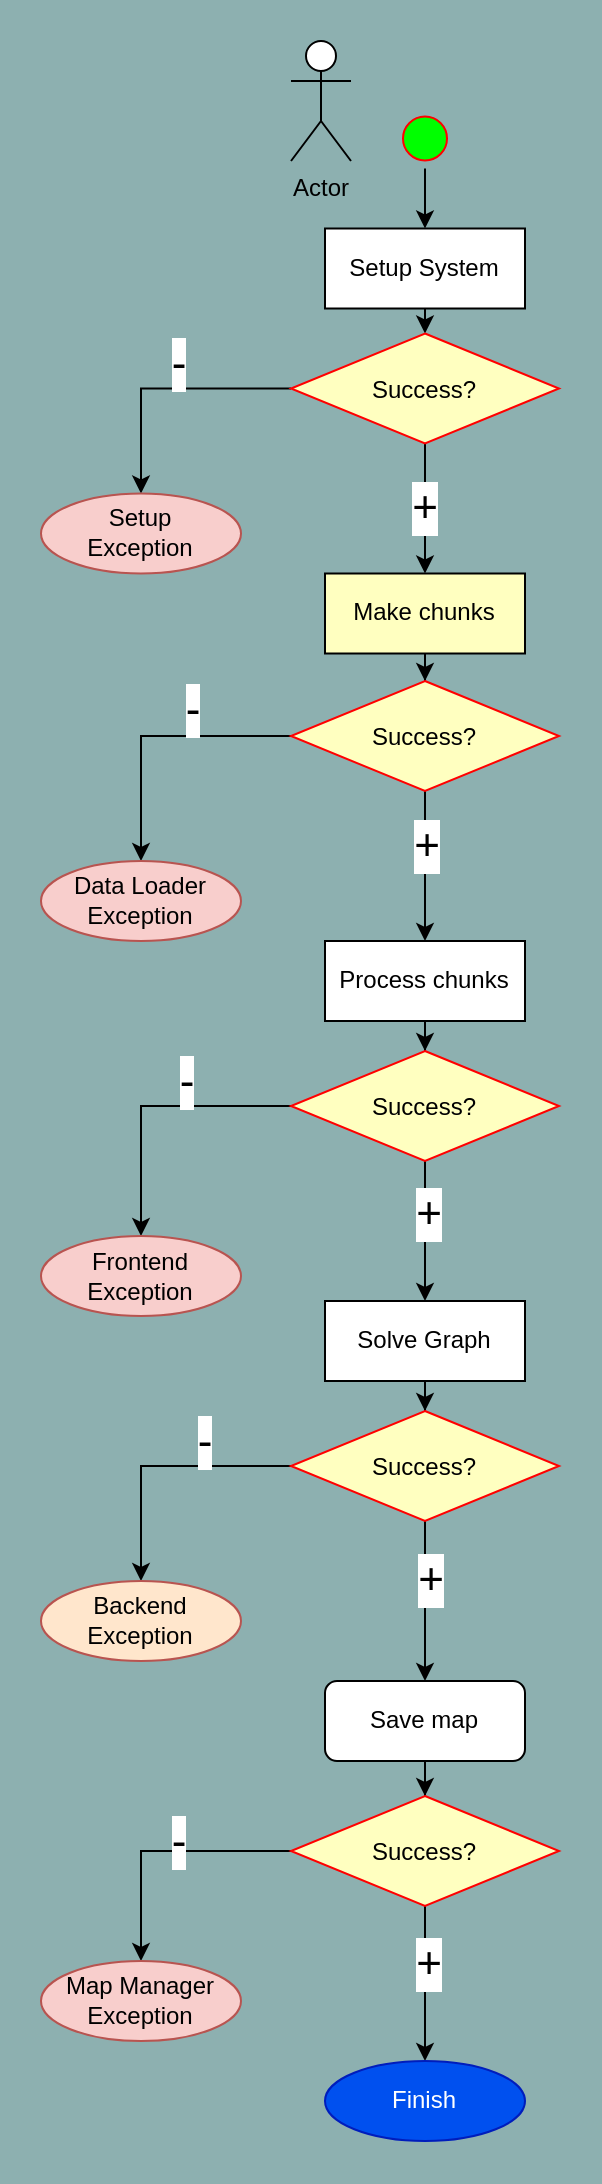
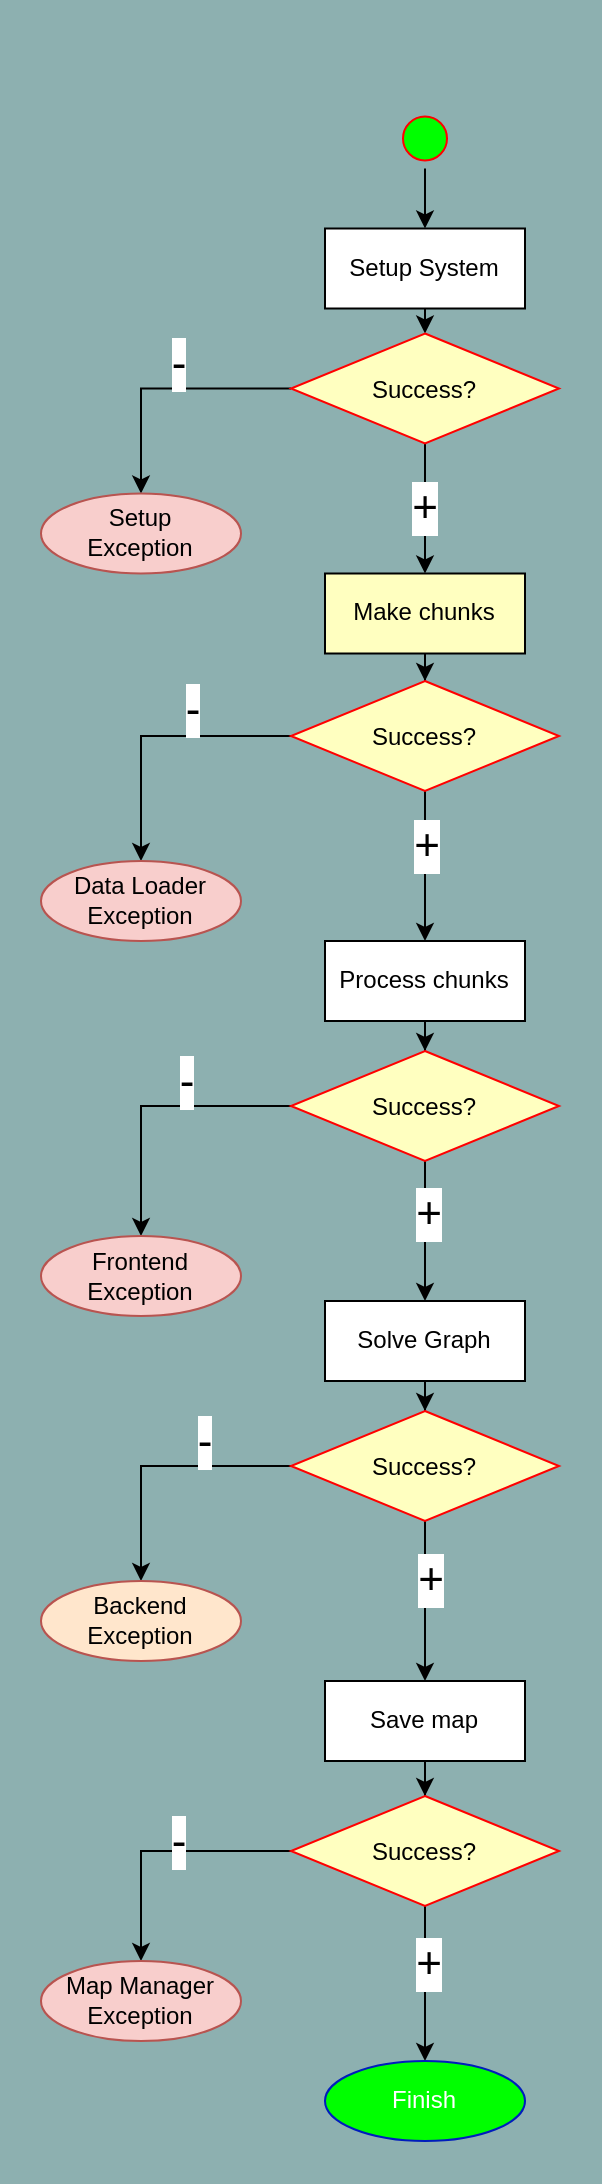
  <mxCell id="0" />
  <mxCell id="1" parent="0" />
  <mxCell id="2" style="edgeStyle=orthogonalEdgeStyle;rounded=0;orthogonalLoop=1;jettySize=auto;html=1;exitX=0.5;exitY=1;exitDx=0;exitDy=0;entryX=0.5;entryY=0;entryDx=0;entryDy=0;" edge="1" parent="1" source="3" target="10"><mxGeometry relative="1" as="geometry" /></mxCell>
  <mxCell id="3" value="Setup System" style="whiteSpace=wrap;html=1;align=center;" vertex="1" parent="1"><mxGeometry x="162" y="113.75" width="100" height="40" as="geometry" /></mxCell>
- <mxCell id="4" value="Actor" style="shape=umlActor;verticalLabelPosition=bottom;verticalAlign=top;html=1;" vertex="1" parent="1"><mxGeometry x="145" y="20" width="30" height="60" as="geometry" /></mxCell>
  <mxCell id="5" style="edgeStyle=orthogonalEdgeStyle;rounded=0;orthogonalLoop=1;jettySize=auto;html=1;exitX=0.5;exitY=1;exitDx=0;exitDy=0;entryX=0.5;entryY=0;entryDx=0;entryDy=0;" edge="1" parent="1" source="6" target="3"><mxGeometry relative="1" as="geometry" /></mxCell>
  <mxCell id="6" value="" style="ellipse;shape=startState;fillColor=#00FF00;strokeColor=#ff0000;fontColor=#000000;" vertex="1" parent="1"><mxGeometry x="197" y="53.75" width="30" height="30" as="geometry" /></mxCell>
  <mxCell id="7" value="&lt;font style=&quot;font-size: 22px;&quot;&gt;+&lt;/font&gt;" style="edgeStyle=orthogonalEdgeStyle;rounded=0;orthogonalLoop=1;jettySize=auto;html=1;exitX=0.5;exitY=1;exitDx=0;exitDy=0;entryX=0.5;entryY=0;entryDx=0;entryDy=0;" edge="1" parent="1" source="10" target="12"><mxGeometry relative="1" as="geometry" /></mxCell>
  <mxCell id="8" style="edgeStyle=orthogonalEdgeStyle;rounded=0;orthogonalLoop=1;jettySize=auto;html=1;exitX=0;exitY=0.5;exitDx=0;exitDy=0;entryX=0.5;entryY=0;entryDx=0;entryDy=0;" edge="1" parent="1" source="10" target="13"><mxGeometry relative="1" as="geometry"><mxPoint x="70" y="281.25" as="targetPoint" /></mxGeometry></mxCell>
  <mxCell id="9" value="&lt;font style=&quot;font-size: 22px;&quot;&gt;-&lt;/font&gt;" style="edgeLabel;html=1;align=center;verticalAlign=middle;resizable=0;points=[];" vertex="1" connectable="0" parent="8"><mxGeometry x="-0.103" relative="1" as="geometry"><mxPoint y="-12" as="offset" /></mxGeometry></mxCell>
  <mxCell id="10" value="Success?" style="rhombus;fillColor=#ffffc0;strokeColor=#ff0000;" vertex="1" parent="1"><mxGeometry x="145" y="166.25" width="134" height="55" as="geometry" /></mxCell>
  <mxCell id="11" style="edgeStyle=orthogonalEdgeStyle;rounded=0;orthogonalLoop=1;jettySize=auto;html=1;entryX=0.5;entryY=0;entryDx=0;entryDy=0;" edge="1" parent="1" source="12" target="18"><mxGeometry relative="1" as="geometry" /></mxCell>
  <mxCell id="12" value="Make chunks" style="whiteSpace=wrap;html=1;align=center;fillColor=#ffffc0;" vertex="1" parent="1"><mxGeometry x="162" y="286.25" width="100" height="40" as="geometry" /></mxCell>
  <mxCell id="13" value="Setup&lt;br&gt;Exception" style="ellipse;whiteSpace=wrap;html=1;align=center;fillColor=#f8cecc;strokeColor=#b85450;" vertex="1" parent="1"><mxGeometry x="20" y="246.25" width="100" height="40" as="geometry" /></mxCell>
  <mxCell id="14" style="edgeStyle=orthogonalEdgeStyle;rounded=0;orthogonalLoop=1;jettySize=auto;html=1;entryX=0.5;entryY=0;entryDx=0;entryDy=0;" edge="1" parent="1" source="18" target="20"><mxGeometry relative="1" as="geometry" /></mxCell>
  <mxCell id="15" value="&lt;font style=&quot;font-size: 22px;&quot;&gt;+&lt;/font&gt;" style="edgeLabel;html=1;align=center;verticalAlign=middle;resizable=0;points=[];" vertex="1" connectable="0" parent="14"><mxGeometry x="-0.289" relative="1" as="geometry"><mxPoint as="offset" /></mxGeometry></mxCell>
  <mxCell id="16" style="edgeStyle=orthogonalEdgeStyle;rounded=0;orthogonalLoop=1;jettySize=auto;html=1;entryX=0.5;entryY=0;entryDx=0;entryDy=0;" edge="1" parent="1" source="18" target="21"><mxGeometry relative="1" as="geometry" /></mxCell>
  <mxCell id="17" value="&lt;font style=&quot;font-size: 22px;&quot;&gt;-&lt;/font&gt;" style="edgeLabel;html=1;align=center;verticalAlign=middle;resizable=0;points=[];" vertex="1" connectable="0" parent="16"><mxGeometry x="-0.266" y="1" relative="1" as="geometry"><mxPoint y="-14" as="offset" /></mxGeometry></mxCell>
  <mxCell id="18" value="Success?" style="rhombus;fillColor=#ffffc0;strokeColor=#ff0000;" vertex="1" parent="1"><mxGeometry x="145" y="340" width="134" height="55" as="geometry" /></mxCell>
  <mxCell id="19" style="edgeStyle=orthogonalEdgeStyle;rounded=0;orthogonalLoop=1;jettySize=auto;html=1;entryX=0.5;entryY=0;entryDx=0;entryDy=0;" edge="1" parent="1" source="20" target="26"><mxGeometry relative="1" as="geometry" /></mxCell>
  <mxCell id="20" value="Process chunks" style="whiteSpace=wrap;html=1;align=center;" vertex="1" parent="1"><mxGeometry x="162" y="470" width="100" height="40" as="geometry" /></mxCell>
  <mxCell id="21" value="Data Loader&lt;br&gt;Exception" style="ellipse;whiteSpace=wrap;html=1;align=center;fillColor=#f8cecc;strokeColor=#b85450;" vertex="1" parent="1"><mxGeometry x="20" y="430" width="100" height="40" as="geometry" /></mxCell>
  <mxCell id="22" style="edgeStyle=orthogonalEdgeStyle;rounded=0;orthogonalLoop=1;jettySize=auto;html=1;entryX=0.5;entryY=0;entryDx=0;entryDy=0;" edge="1" parent="1" source="26" target="28"><mxGeometry relative="1" as="geometry" /></mxCell>
  <mxCell id="23" value="&lt;font style=&quot;font-size: 22px;&quot;&gt;+&lt;/font&gt;" style="edgeLabel;html=1;align=center;verticalAlign=middle;resizable=0;points=[];" vertex="1" connectable="0" parent="22"><mxGeometry x="-0.259" y="1" relative="1" as="geometry"><mxPoint as="offset" /></mxGeometry></mxCell>
  <mxCell id="24" style="edgeStyle=orthogonalEdgeStyle;rounded=0;orthogonalLoop=1;jettySize=auto;html=1;entryX=0.5;entryY=0;entryDx=0;entryDy=0;" edge="1" parent="1" source="26" target="29"><mxGeometry relative="1" as="geometry" /></mxCell>
  <mxCell id="25" value="&lt;font style=&quot;font-size: 22px;&quot;&gt;-&lt;/font&gt;" style="edgeLabel;html=1;align=center;verticalAlign=middle;resizable=0;points=[];" vertex="1" connectable="0" parent="24"><mxGeometry x="-0.236" y="1" relative="1" as="geometry"><mxPoint y="-13" as="offset" /></mxGeometry></mxCell>
  <mxCell id="26" value="Success?" style="rhombus;fillColor=#ffffc0;strokeColor=#ff0000;" vertex="1" parent="1"><mxGeometry x="145" y="525" width="134" height="55" as="geometry" /></mxCell>
  <mxCell id="27" style="edgeStyle=orthogonalEdgeStyle;rounded=0;orthogonalLoop=1;jettySize=auto;html=1;entryX=0.5;entryY=0;entryDx=0;entryDy=0;" edge="1" parent="1" source="28" target="34"><mxGeometry relative="1" as="geometry" /></mxCell>
  <mxCell id="28" value="Solve Graph" style="whiteSpace=wrap;html=1;align=center;" vertex="1" parent="1"><mxGeometry x="162" y="650" width="100" height="40" as="geometry" /></mxCell>
  <mxCell id="29" value="Frontend&lt;br&gt;Exception" style="ellipse;whiteSpace=wrap;html=1;align=center;fillColor=#f8cecc;strokeColor=#b85450;" vertex="1" parent="1"><mxGeometry x="20" y="617.5" width="100" height="40" as="geometry" /></mxCell>
  <mxCell id="30" style="edgeStyle=orthogonalEdgeStyle;rounded=0;orthogonalLoop=1;jettySize=auto;html=1;entryX=0.5;entryY=0;entryDx=0;entryDy=0;" edge="1" parent="1" source="34" target="36"><mxGeometry relative="1" as="geometry" /></mxCell>
  <mxCell id="31" value="&lt;font style=&quot;font-size: 22px;&quot;&gt;+&lt;/font&gt;" style="edgeLabel;html=1;align=center;verticalAlign=middle;resizable=0;points=[];" vertex="1" connectable="0" parent="30"><mxGeometry x="-0.275" y="2" relative="1" as="geometry"><mxPoint as="offset" /></mxGeometry></mxCell>
  <mxCell id="32" style="edgeStyle=orthogonalEdgeStyle;rounded=0;orthogonalLoop=1;jettySize=auto;html=1;entryX=0.5;entryY=0;entryDx=0;entryDy=0;" edge="1" parent="1" source="34" target="37"><mxGeometry relative="1" as="geometry" /></mxCell>
  <mxCell id="33" value="&lt;font style=&quot;font-size: 22px;&quot;&gt;-&lt;/font&gt;" style="edgeLabel;html=1;align=center;verticalAlign=middle;resizable=0;points=[];" vertex="1" connectable="0" parent="32"><mxGeometry x="-0.278" y="2" relative="1" as="geometry"><mxPoint x="4" y="-14" as="offset" /></mxGeometry></mxCell>
  <mxCell id="34" value="Success?" style="rhombus;fillColor=#ffffc0;strokeColor=#ff0000;" vertex="1" parent="1"><mxGeometry x="145" y="705" width="134" height="55" as="geometry" /></mxCell>
  <mxCell id="35" style="edgeStyle=orthogonalEdgeStyle;rounded=0;orthogonalLoop=1;jettySize=auto;html=1;entryX=0.5;entryY=0;entryDx=0;entryDy=0;" edge="1" parent="1" source="36" target="42"><mxGeometry relative="1" as="geometry" /></mxCell>
- <mxCell id="36" value="Save map" style="whiteSpace=wrap;html=1;align=center;rounded=1;" vertex="1" parent="1"><mxGeometry x="162" y="840" width="100" height="40" as="geometry" /></mxCell>
+ <mxCell id="36" value="Save map" style="whiteSpace=wrap;html=1;align=center;" vertex="1" parent="1"><mxGeometry x="162" y="840" width="100" height="40" as="geometry" /></mxCell>
  <mxCell id="37" value="Backend&lt;br&gt;Exception" style="ellipse;whiteSpace=wrap;html=1;align=center;fillColor=#ffe6cc;strokeColor=#b85450;" vertex="1" parent="1"><mxGeometry x="20" y="790" width="100" height="40" as="geometry" /></mxCell>
  <mxCell id="38" style="edgeStyle=orthogonalEdgeStyle;rounded=0;orthogonalLoop=1;jettySize=auto;html=1;entryX=0.5;entryY=0;entryDx=0;entryDy=0;" edge="1" parent="1" source="42" target="43"><mxGeometry relative="1" as="geometry" /></mxCell>
  <mxCell id="39" value="&lt;font style=&quot;font-size: 22px;&quot;&gt;+&lt;/font&gt;" style="edgeLabel;html=1;align=center;verticalAlign=middle;resizable=0;points=[];" vertex="1" connectable="0" parent="38"><mxGeometry x="-0.258" y="1" relative="1" as="geometry"><mxPoint as="offset" /></mxGeometry></mxCell>
  <mxCell id="40" style="edgeStyle=orthogonalEdgeStyle;rounded=0;orthogonalLoop=1;jettySize=auto;html=1;entryX=0.5;entryY=0;entryDx=0;entryDy=0;" edge="1" parent="1" source="42" target="44"><mxGeometry relative="1" as="geometry" /></mxCell>
  <mxCell id="41" value="&lt;font style=&quot;font-size: 22px;&quot;&gt;-&lt;/font&gt;" style="edgeLabel;html=1;align=center;verticalAlign=middle;resizable=0;points=[];" vertex="1" connectable="0" parent="40"><mxGeometry x="-0.121" y="1" relative="1" as="geometry"><mxPoint y="-6" as="offset" /></mxGeometry></mxCell>
  <mxCell id="42" value="Success?" style="rhombus;fillColor=#ffffc0;strokeColor=#ff0000;" vertex="1" parent="1"><mxGeometry x="145" y="897.5" width="134" height="55" as="geometry" /></mxCell>
- <mxCell id="43" value="Finish" style="ellipse;whiteSpace=wrap;html=1;align=center;fillColor=#0050ef;strokeColor=#001DBC;fontColor=#ffffff;" vertex="1" parent="1"><mxGeometry x="162" y="1030" width="100" height="40" as="geometry" /></mxCell>
+ <mxCell id="43" value="Finish" style="ellipse;whiteSpace=wrap;html=1;align=center;fillColor=#00ff00;strokeColor=#001DBC;fontColor=#ffffff;" vertex="1" parent="1"><mxGeometry x="162" y="1030" width="100" height="40" as="geometry" /></mxCell>
  <mxCell id="44" value="Map Manager&lt;br&gt;Exception" style="ellipse;whiteSpace=wrap;html=1;align=center;fillColor=#f8cecc;strokeColor=#b85450;" vertex="1" parent="1"><mxGeometry x="20" y="980" width="100" height="40" as="geometry" /></mxCell>
